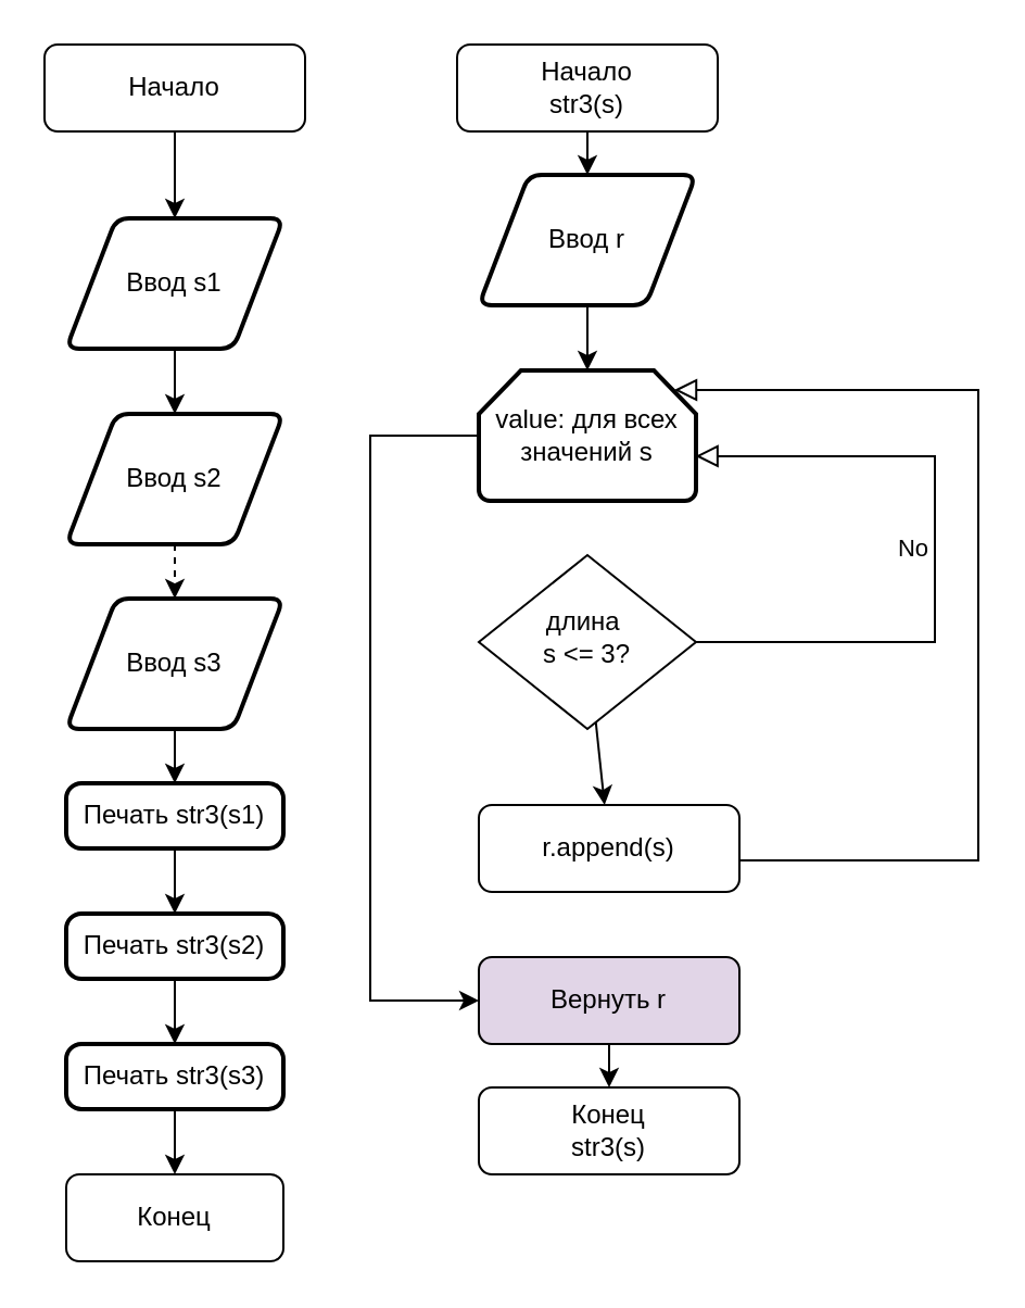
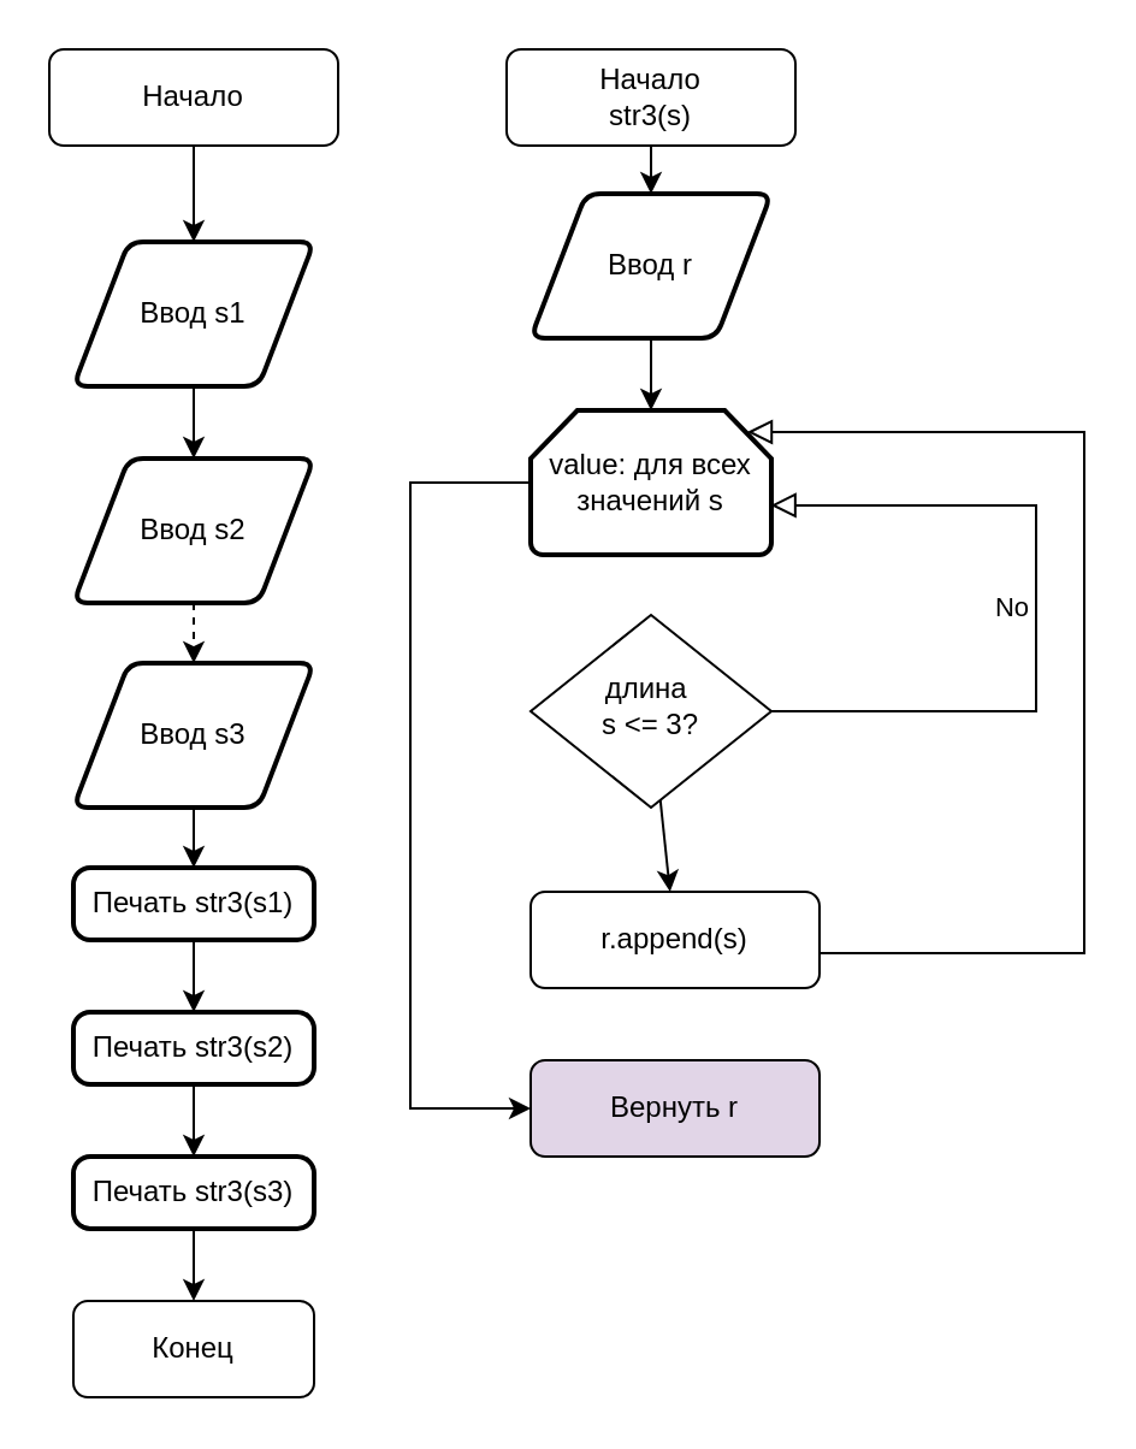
  <mxCell id="0" />
  <mxCell id="1" parent="0" />
  <mxCell id="2" value="" style="edgeStyle=none;rounded=0;orthogonalLoop=1;jettySize=auto;html=1;" edge="1" parent="1" source="3" target="12"><mxGeometry relative="1" as="geometry" /></mxCell>
  <mxCell id="3" value="Начало" style="rounded=1;whiteSpace=wrap;html=1;fontSize=12;glass=0;strokeWidth=1;shadow=0;" parent="1" vertex="1"><mxGeometry x="20" y="20" width="120" height="40" as="geometry" /></mxCell>
  <mxCell id="4" value="No" style="edgeStyle=orthogonalEdgeStyle;rounded=0;html=1;jettySize=auto;orthogonalLoop=1;fontSize=11;endArrow=block;endFill=0;endSize=8;strokeWidth=1;shadow=0;labelBackgroundColor=none;entryX=0.998;entryY=0.658;entryDx=0;entryDy=0;entryPerimeter=0;" parent="1" source="6" target="10" edge="1"><mxGeometry y="10" relative="1" as="geometry"><mxPoint as="offset" /><mxPoint x="430" y="200" as="targetPoint" /><Array as="points"><mxPoint x="430" y="295" /><mxPoint x="430" y="210" /></Array></mxGeometry></mxCell>
  <mxCell id="5" value="" style="edgeStyle=none;rounded=0;orthogonalLoop=1;jettySize=auto;html=1;" edge="1" parent="1" source="6" target="7"><mxGeometry relative="1" as="geometry" /></mxCell>
  <mxCell id="6" value="длина&amp;nbsp;&lt;br&gt;s &amp;lt;= 3?" style="rhombus;whiteSpace=wrap;html=1;shadow=0;fontFamily=Helvetica;fontSize=12;align=center;strokeWidth=1;spacing=6;spacingTop=-4;" parent="1" vertex="1"><mxGeometry x="220" y="255" width="100" height="80" as="geometry" /></mxCell>
  <mxCell id="7" value="r.append(s)" style="rounded=1;whiteSpace=wrap;html=1;fontSize=12;glass=0;strokeWidth=1;shadow=0;" parent="1" vertex="1"><mxGeometry x="220" y="370" width="120" height="40" as="geometry" /></mxCell>
  <mxCell id="8" value="" style="edgeStyle=none;rounded=0;orthogonalLoop=1;jettySize=auto;html=1;" edge="1" parent="1" source="9" target="19"><mxGeometry relative="1" as="geometry" /></mxCell>
  <mxCell id="9" value="Начало&lt;br&gt;str3(s)" style="rounded=1;whiteSpace=wrap;html=1;fontSize=12;glass=0;strokeWidth=1;shadow=0;" vertex="1" parent="1"><mxGeometry x="210" y="20" width="120" height="40" as="geometry" /></mxCell>
  <mxCell id="10" value="value: для всех значений s" style="strokeWidth=2;html=1;shape=mxgraph.flowchart.loop_limit;whiteSpace=wrap;" vertex="1" parent="1"><mxGeometry x="220" y="170" width="100" height="60" as="geometry" /></mxCell>
  <mxCell id="11" value="" style="edgeStyle=none;rounded=0;orthogonalLoop=1;jettySize=auto;html=1;" edge="1" parent="1" source="12" target="14"><mxGeometry relative="1" as="geometry" /></mxCell>
  <mxCell id="12" value="Ввод s1" style="shape=parallelogram;html=1;strokeWidth=2;perimeter=parallelogramPerimeter;whiteSpace=wrap;rounded=1;arcSize=12;size=0.23;" vertex="1" parent="1"><mxGeometry x="30" y="100" width="100" height="60" as="geometry" /></mxCell>
  <mxCell id="13" value="" style="edgeStyle=none;rounded=0;orthogonalLoop=1;jettySize=auto;html=1;dashed=1;" edge="1" parent="1" source="14" target="16"><mxGeometry relative="1" as="geometry" /></mxCell>
  <mxCell id="14" value="Ввод s2" style="shape=parallelogram;html=1;strokeWidth=2;perimeter=parallelogramPerimeter;whiteSpace=wrap;rounded=1;arcSize=12;size=0.23;" vertex="1" parent="1"><mxGeometry x="30" y="190" width="100" height="60" as="geometry" /></mxCell>
  <mxCell id="15" value="" style="edgeStyle=none;rounded=0;orthogonalLoop=1;jettySize=auto;html=1;" edge="1" parent="1" source="16" target="25"><mxGeometry relative="1" as="geometry" /></mxCell>
  <mxCell id="16" value="Ввод s3" style="shape=parallelogram;html=1;strokeWidth=2;perimeter=parallelogramPerimeter;whiteSpace=wrap;rounded=1;arcSize=12;size=0.23;" vertex="1" parent="1"><mxGeometry x="30" y="275" width="100" height="60" as="geometry" /></mxCell>
  <mxCell id="17" value="" style="edgeStyle=none;rounded=0;orthogonalLoop=1;jettySize=auto;html=1;" edge="1" parent="1" source="19" target="10"><mxGeometry relative="1" as="geometry" /></mxCell>
  <mxCell id="18" style="edgeStyle=none;rounded=0;orthogonalLoop=1;jettySize=auto;html=1;entryX=0;entryY=0.5;entryDx=0;entryDy=0;exitX=0;exitY=0.5;exitDx=0;exitDy=0;exitPerimeter=0;" edge="1" parent="1" source="10" target="23"><mxGeometry relative="1" as="geometry"><mxPoint x="170" y="450" as="targetPoint" /><Array as="points"><mxPoint x="170" y="200" /><mxPoint x="170" y="460" /></Array></mxGeometry></mxCell>
  <mxCell id="19" value="Ввод r" style="shape=parallelogram;html=1;strokeWidth=2;perimeter=parallelogramPerimeter;whiteSpace=wrap;rounded=1;arcSize=12;size=0.23;" vertex="1" parent="1"><mxGeometry x="220" y="80" width="100" height="60" as="geometry" /></mxCell>
  <mxCell id="20" value="" style="edgeStyle=orthogonalEdgeStyle;rounded=0;html=1;jettySize=auto;orthogonalLoop=1;fontSize=11;endArrow=block;endFill=0;endSize=8;strokeWidth=1;shadow=0;labelBackgroundColor=none;entryX=0.9;entryY=0.15;entryDx=0;entryDy=0;entryPerimeter=0;" edge="1" parent="1" target="10"><mxGeometry y="10" relative="1" as="geometry"><mxPoint as="offset" /><mxPoint x="340.2" y="395.52" as="sourcePoint" /><mxPoint x="450" y="180" as="targetPoint" /><Array as="points"><mxPoint x="450" y="396" /><mxPoint x="450" y="179" /></Array></mxGeometry></mxCell>
- <mxCell id="21" value="Конец&lt;br&gt;str3(s)" style="rounded=1;whiteSpace=wrap;html=1;fontSize=12;glass=0;strokeWidth=1;shadow=0;" vertex="1" parent="1"><mxGeometry x="220" y="500" width="120" height="40" as="geometry" /></mxCell>
- <mxCell id="22" value="" style="edgeStyle=none;rounded=0;orthogonalLoop=1;jettySize=auto;html=1;" edge="1" parent="1" source="23" target="21"><mxGeometry relative="1" as="geometry" /></mxCell>
  <mxCell id="23" value="Вернуть&amp;nbsp;r" style="rounded=1;whiteSpace=wrap;html=1;fontSize=12;glass=0;strokeWidth=1;shadow=0;fillColor=#e1d5e7;" vertex="1" parent="1"><mxGeometry x="220" y="440" width="120" height="40" as="geometry" /></mxCell>
  <mxCell id="24" value="" style="edgeStyle=none;rounded=0;orthogonalLoop=1;jettySize=auto;html=1;" edge="1" parent="1" source="25" target="29"><mxGeometry relative="1" as="geometry" /></mxCell>
  <mxCell id="25" value="Печать str3(s1)" style="rounded=1;whiteSpace=wrap;html=1;absoluteArcSize=1;arcSize=14;strokeWidth=2;" vertex="1" parent="1"><mxGeometry x="30" y="360" width="100" height="30" as="geometry" /></mxCell>
  <mxCell id="26" value="" style="edgeStyle=none;rounded=0;orthogonalLoop=1;jettySize=auto;html=1;" edge="1" parent="1" source="27" target="30"><mxGeometry relative="1" as="geometry" /></mxCell>
  <mxCell id="27" value="Печать str3(s3)" style="rounded=1;whiteSpace=wrap;html=1;absoluteArcSize=1;arcSize=14;strokeWidth=2;" vertex="1" parent="1"><mxGeometry x="30" y="480" width="100" height="30" as="geometry" /></mxCell>
  <mxCell id="28" value="" style="edgeStyle=none;rounded=0;orthogonalLoop=1;jettySize=auto;html=1;" edge="1" parent="1" source="29" target="27"><mxGeometry relative="1" as="geometry" /></mxCell>
  <mxCell id="29" value="Печать str3(s2)" style="rounded=1;whiteSpace=wrap;html=1;absoluteArcSize=1;arcSize=14;strokeWidth=2;" vertex="1" parent="1"><mxGeometry x="30" y="420" width="100" height="30" as="geometry" /></mxCell>
  <mxCell id="30" value="Конец" style="rounded=1;whiteSpace=wrap;html=1;fontSize=12;glass=0;strokeWidth=1;shadow=0;" vertex="1" parent="1"><mxGeometry x="30" y="540" width="100" height="40" as="geometry" /></mxCell>
